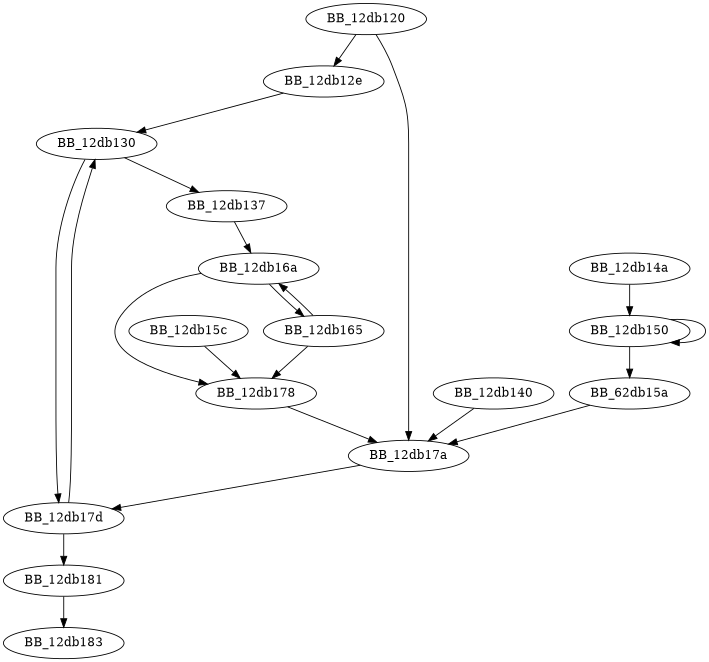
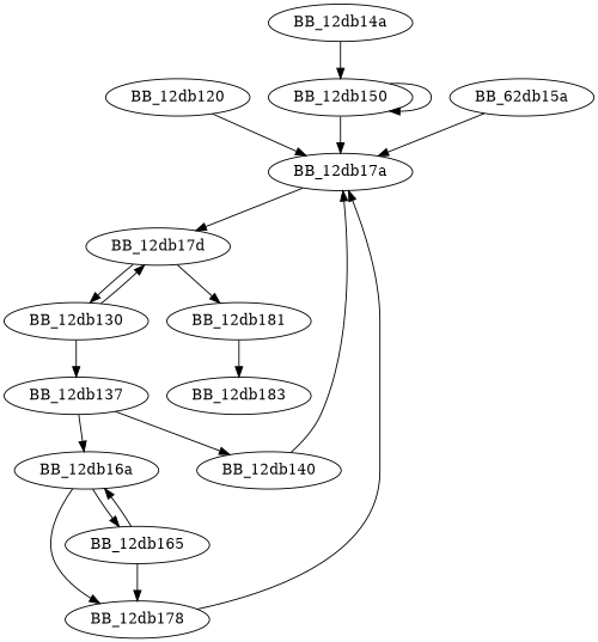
  digraph {
    BB_12db120
-   BB_12db12e
    BB_12db17a
    BB_12db130
    BB_12db137
    BB_12db17d
    BB_12db140
    BB_12db16a
    BB_12db181
-   BB_12db15c
    BB_12db178
    BB_12db183
    BB_12db14a
    BB_12db150
    BB_12db165
    n16 [label=BB_62db15a]
-   BB_12db120 -> BB_12db12e
    BB_12db120 -> BB_12db17a
-   BB_12db12e -> BB_12db130
    BB_12db17a -> BB_12db17d
    BB_12db130 -> BB_12db137
    BB_12db130 -> BB_12db17d
+   BB_12db137 -> BB_12db140
    BB_12db137 -> BB_12db16a
    BB_12db17d -> BB_12db130
    BB_12db17d -> BB_12db181
    BB_12db140 -> BB_12db17a
    BB_12db16a -> BB_12db178
    BB_12db16a -> BB_12db165
    BB_12db181 -> BB_12db183
-   BB_12db15c -> BB_12db178
    BB_12db178 -> BB_12db17a
    BB_12db14a -> BB_12db150
    BB_12db150 -> BB_12db150
-   BB_12db150 -> n16
+   BB_12db150 -> BB_12db17a
    BB_12db165 -> BB_12db16a
    BB_12db165 -> BB_12db178
    n16 -> BB_12db17a
  }
